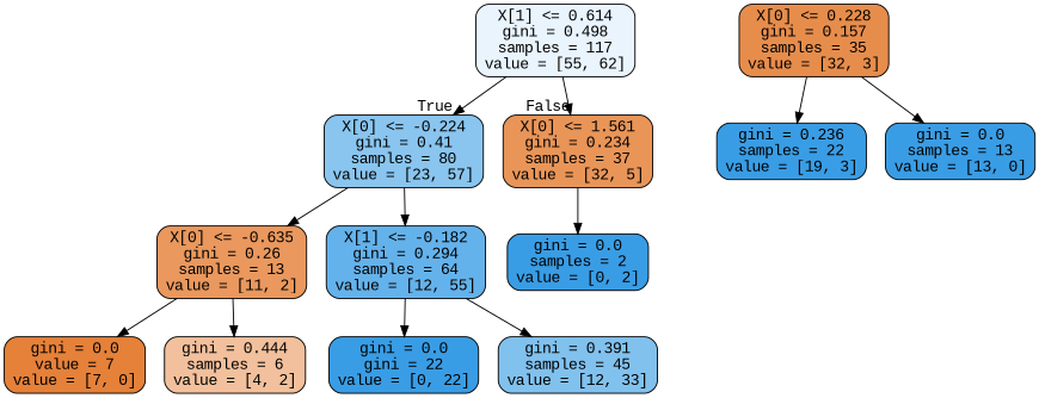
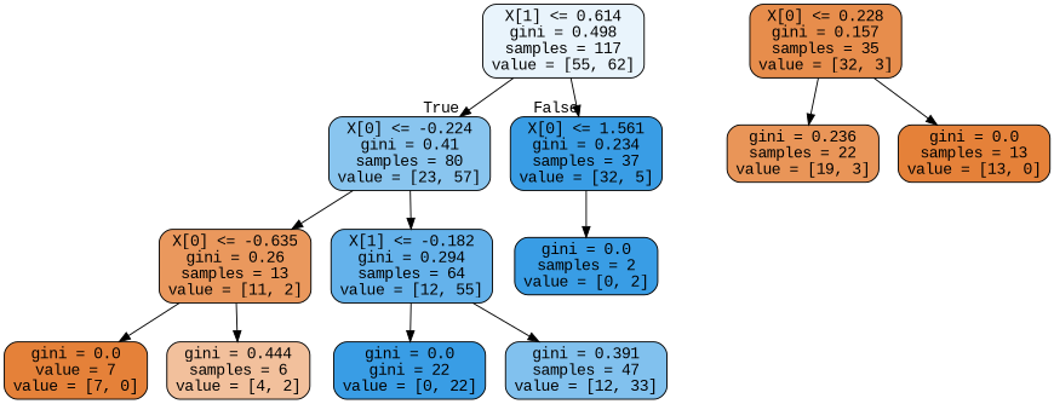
  digraph {
    fontname="Liberation Mono"
    node [color=black fillcolor="#e99558" fontname="Liberation Mono" shape=box style="filled, rounded"]
    edge [fontname="Liberation Mono"]
    n1 [fillcolor="#e9f4fc" label="X[1] <= 0.614\ngini = 0.498\nsamples = 117\nvalue = [55, 62]"]
    n2 [fillcolor="#89c5ef" label="X[0] <= -0.224\ngini = 0.41\nsamples = 80\nvalue = [23, 57]"]
-   n3 [label="X[0] <= 1.561\ngini = 0.234\nsamples = 37\nvalue = [32, 5]"]
+   n3 [fillcolor="#399de5" label="X[0] <= 1.561\ngini = 0.234\nsamples = 37\nvalue = [32, 5]"]
    n4 [fillcolor="#ea985d" label="X[0] <= -0.635\ngini = 0.26\nsamples = 13\nvalue = [11, 2]"]
    n5 [fillcolor="#64b2eb" label="X[1] <= -0.182\ngini = 0.294\nsamples = 64\nvalue = [12, 55]"]
    n6 [fillcolor="#399de5" label="gini = 0.0\nsamples = 2\nvalue = [0, 2]"]
    n7 [fillcolor="#e58139" label="gini = 0.0\nvalue = 7\nvalue = [7, 0]"]
    n8 [fillcolor="#f2c09c" label="gini = 0.444\nsamples = 6\nvalue = [4, 2]"]
    n9 [fillcolor="#399de5" label="gini = 0.0\ngini = 22\nvalue = [0, 22]"]
-   n10 [fillcolor="#81c1ee" label="gini = 0.391\nsamples = 45\nvalue = [12, 33]"]
+   n10 [fillcolor="#81c1ee" label="gini = 0.391\nsamples = 47\nvalue = [12, 33]"]
    n11 [fillcolor="#e78d4c" label="X[0] <= 0.228\ngini = 0.157\nsamples = 35\nvalue = [32, 3]"]
-   n12 [fillcolor="#399de5" label="gini = 0.236\nsamples = 22\nvalue = [19, 3]"]
-   n13 [fillcolor="#399de5" label="gini = 0.0\nsamples = 13\nvalue = [13, 0]"]
+   n12 [label="gini = 0.236\nsamples = 22\nvalue = [19, 3]"]
+   n13 [fillcolor="#e58139" label="gini = 0.0\nsamples = 13\nvalue = [13, 0]"]
    n1 -> n2 [headlabel=True labelangle=45 labeldistance=2.5]
    n1 -> n3 [headlabel=False labelangle=-45 labeldistance=2.5]
    n2 -> n4
    n2 -> n5
    n3 -> n6
    n4 -> n7
    n4 -> n8
    n5 -> n9
    n5 -> n10
    n11 -> n12
    n11 -> n13
  }
